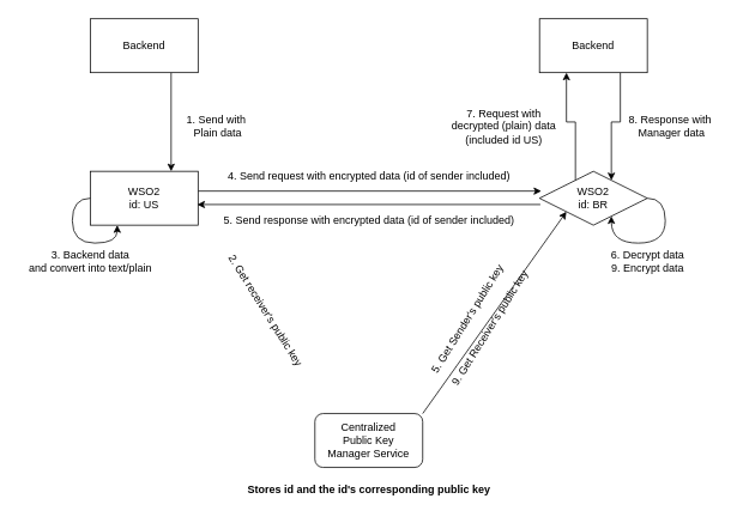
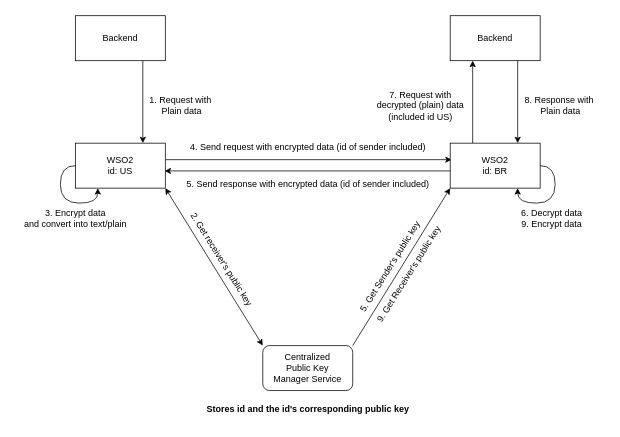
  <mxCell id="0" />
  <mxCell id="1" parent="0" />
  <mxCell id="2" style="edgeStyle=orthogonalEdgeStyle;rounded=0;orthogonalLoop=1;jettySize=auto;html=1;exitX=0.75;exitY=1;exitDx=0;exitDy=0;entryX=0.75;entryY=0;entryDx=0;entryDy=0;" edge="1" parent="1" source="3" target="8"><mxGeometry relative="1" as="geometry" /></mxCell>
  <mxCell id="3" value="Backend" style="whiteSpace=wrap;html=1;" vertex="1" parent="1"><mxGeometry x="100" y="20" width="120" height="60" as="geometry" /></mxCell>
  <mxCell id="4" style="edgeStyle=orthogonalEdgeStyle;rounded=0;orthogonalLoop=1;jettySize=auto;html=1;exitX=0.75;exitY=1;exitDx=0;exitDy=0;entryX=0.75;entryY=0;entryDx=0;entryDy=0;" edge="1" parent="1" source="5" target="12"><mxGeometry relative="1" as="geometry" /></mxCell>
  <mxCell id="5" value="Backend" style="whiteSpace=wrap;html=1;" vertex="1" parent="1"><mxGeometry x="600" y="20" width="120" height="60" as="geometry" /></mxCell>
  <mxCell id="6" style="edgeStyle=orthogonalEdgeStyle;rounded=0;orthogonalLoop=1;jettySize=auto;html=1;exitX=1;exitY=0.367;exitDx=0;exitDy=0;entryX=0.017;entryY=0.367;entryDx=0;entryDy=0;exitPerimeter=0;entryPerimeter=0;" edge="1" parent="1" source="8" target="12"><mxGeometry relative="1" as="geometry" /></mxCell>
+ <mxCell id="7" style="rounded=0;orthogonalLoop=1;jettySize=auto;html=1;exitX=1;exitY=1;exitDx=0;exitDy=0;entryX=0;entryY=0;entryDx=0;entryDy=0;startArrow=classic;startFill=1;" edge="1" parent="1" source="8" target="13"><mxGeometry relative="1" as="geometry" /></mxCell>
  <mxCell id="8" value="&lt;span id=&quot;selected_text&quot;&gt;&lt;/span&gt;&lt;span id=&quot;selected_text&quot;&gt;&lt;/span&gt;WSO2&lt;div&gt;id: US&lt;/div&gt;" style="whiteSpace=wrap;html=1;" vertex="1" parent="1"><mxGeometry x="100" y="190" width="120" height="60" as="geometry" /></mxCell>
  <mxCell id="9" style="edgeStyle=orthogonalEdgeStyle;rounded=0;orthogonalLoop=1;jettySize=auto;html=1;exitX=0.008;exitY=0.617;exitDx=0;exitDy=0;entryX=0.992;entryY=0.617;entryDx=0;entryDy=0;exitPerimeter=0;entryPerimeter=0;" edge="1" parent="1" source="12" target="8"><mxGeometry relative="1" as="geometry" /></mxCell>
  <mxCell id="10" style="rounded=0;orthogonalLoop=1;jettySize=auto;html=1;exitX=0;exitY=1;exitDx=0;exitDy=0;entryX=1;entryY=0;entryDx=0;entryDy=0;startArrow=classic;startFill=1;endArrow=none;" edge="1" parent="1" source="12" target="13"><mxGeometry relative="1" as="geometry" /></mxCell>
  <mxCell id="11" style="edgeStyle=orthogonalEdgeStyle;rounded=0;orthogonalLoop=1;jettySize=auto;html=1;exitX=0.25;exitY=0;exitDx=0;exitDy=0;entryX=0.25;entryY=1;entryDx=0;entryDy=0;" edge="1" parent="1" source="12" target="5"><mxGeometry relative="1" as="geometry" /></mxCell>
- <mxCell id="12" value="&lt;span id=&quot;selected_text&quot;&gt;&lt;/span&gt;&lt;span id=&quot;selected_text&quot;&gt;&lt;/span&gt;&lt;span id=&quot;selected_text&quot;&gt;&lt;/span&gt;&lt;span id=&quot;selected_text&quot;&gt;&lt;/span&gt;&lt;span id=&quot;selected_text&quot;&gt;&lt;/span&gt;&lt;span id=&quot;selected_text&quot;&gt;&lt;/span&gt;WSO2&lt;div&gt;id: BR&lt;/div&gt;" style="rhombus;whiteSpace=wrap;html=1;" vertex="1" parent="1"><mxGeometry x="600" y="190" width="120" height="60" as="geometry" /></mxCell>
+ <mxCell id="12" value="&lt;span id=&quot;selected_text&quot;&gt;&lt;/span&gt;&lt;span id=&quot;selected_text&quot;&gt;&lt;/span&gt;&lt;span id=&quot;selected_text&quot;&gt;&lt;/span&gt;&lt;span id=&quot;selected_text&quot;&gt;&lt;/span&gt;&lt;span id=&quot;selected_text&quot;&gt;&lt;/span&gt;&lt;span id=&quot;selected_text&quot;&gt;&lt;/span&gt;WSO2&lt;div&gt;id: BR&lt;/div&gt;" style="whiteSpace=wrap;html=1;" vertex="1" parent="1"><mxGeometry x="600" y="190" width="120" height="60" as="geometry" /></mxCell>
  <mxCell id="13" value="Centralized&lt;br&gt;Public Key&lt;br&gt;Manager Service" style="whiteSpace=wrap;html=1;rounded=1;" vertex="1" parent="1"><mxGeometry x="350" y="460" width="120" height="60" as="geometry" /></mxCell>
- <mxCell id="14" value="&lt;span id=&quot;selected_text&quot;&gt;&lt;/span&gt;&lt;span id=&quot;selected_text&quot;&gt;&lt;/span&gt;&lt;span id=&quot;selected_text&quot;&gt;&lt;/span&gt;1. Send with&lt;br&gt;&amp;nbsp;Plain data" style="text;html=1;align=center;verticalAlign=middle;resizable=0;points=[];autosize=1;strokeColor=none;fillColor=none;" vertex="1" parent="1"><mxGeometry x="185" y="120" width="110" height="40" as="geometry" /></mxCell>
+ <mxCell id="14" value="&lt;span id=&quot;selected_text&quot;&gt;&lt;/span&gt;&lt;span id=&quot;selected_text&quot;&gt;&lt;/span&gt;&lt;span id=&quot;selected_text&quot;&gt;&lt;/span&gt;1. Request with&lt;br&gt;&amp;nbsp;Plain data" style="text;html=1;align=center;verticalAlign=middle;resizable=0;points=[];autosize=1;strokeColor=none;fillColor=none;" vertex="1" parent="1"><mxGeometry x="185" y="120" width="110" height="40" as="geometry" /></mxCell>
  <mxCell id="15" style="edgeStyle=orthogonalEdgeStyle;rounded=0;orthogonalLoop=1;jettySize=auto;html=1;exitX=0;exitY=0.5;exitDx=0;exitDy=0;entryX=0.25;entryY=1;entryDx=0;entryDy=0;curved=1;" edge="1" parent="1" source="8" target="8"><mxGeometry relative="1" as="geometry" /></mxCell>
- <mxCell id="16" value="&lt;span id=&quot;selected_text&quot;&gt;&lt;/span&gt;&lt;span id=&quot;selected_text&quot;&gt;&lt;/span&gt;&lt;span id=&quot;selected_text&quot;&gt;&lt;/span&gt;&lt;span id=&quot;selected_text&quot;&gt;&lt;/span&gt;&lt;span id=&quot;selected_text&quot;&gt;&lt;/span&gt;3. Backend data&lt;br&gt;and convert into text/plain" style="text;html=1;align=center;verticalAlign=middle;resizable=0;points=[];autosize=1;strokeColor=none;fillColor=none;" vertex="1" parent="1"><mxGeometry x="20" y="270" width="160" height="40" as="geometry" /></mxCell>
+ <mxCell id="16" value="&lt;span id=&quot;selected_text&quot;&gt;&lt;/span&gt;&lt;span id=&quot;selected_text&quot;&gt;&lt;/span&gt;&lt;span id=&quot;selected_text&quot;&gt;&lt;/span&gt;&lt;span id=&quot;selected_text&quot;&gt;&lt;/span&gt;&lt;span id=&quot;selected_text&quot;&gt;&lt;/span&gt;3. Encrypt data&lt;br&gt;and convert into text/plain" style="text;html=1;align=center;verticalAlign=middle;resizable=0;points=[];autosize=1;strokeColor=none;fillColor=none;" vertex="1" parent="1"><mxGeometry x="20" y="270" width="160" height="40" as="geometry" /></mxCell>
  <mxCell id="17" value="&lt;span id=&quot;selected_text&quot;&gt;&lt;/span&gt;4. Send request with encrypted data (id of sender included)" style="text;html=1;align=center;verticalAlign=middle;resizable=0;points=[];autosize=1;strokeColor=none;fillColor=none;" vertex="1" parent="1"><mxGeometry x="240" y="180" width="340" height="30" as="geometry" /></mxCell>
  <mxCell id="18" value="&lt;span id=&quot;selected_text&quot;&gt;&lt;/span&gt;&lt;span id=&quot;selected_text&quot;&gt;&lt;/span&gt;&lt;span id=&quot;selected_text&quot;&gt;&lt;/span&gt;&lt;span id=&quot;selected_text&quot;&gt;&lt;/span&gt;&lt;span id=&quot;selected_text&quot;&gt;&lt;/span&gt;&lt;span id=&quot;selected_text&quot;&gt;&lt;/span&gt;&lt;span id=&quot;selected_text&quot;&gt;&lt;/span&gt;&lt;span id=&quot;selected_text&quot;&gt;&lt;/span&gt;&lt;span id=&quot;selected_text&quot;&gt;&lt;/span&gt;&lt;span id=&quot;selected_text&quot;&gt;&lt;/span&gt;&lt;span id=&quot;selected_text&quot;&gt;&lt;/span&gt;&lt;span id=&quot;selected_text&quot;&gt;&lt;/span&gt;&lt;span id=&quot;selected_text&quot;&gt;&lt;/span&gt;&lt;span id=&quot;selected_text&quot;&gt;&lt;/span&gt;&lt;span id=&quot;selected_text&quot;&gt;&lt;/span&gt;&lt;span id=&quot;selected_text&quot;&gt;&lt;/span&gt;&lt;span id=&quot;selected_text&quot;&gt;&lt;/span&gt;&lt;span id=&quot;selected_text&quot;&gt;&lt;/span&gt;&lt;span id=&quot;selected_text&quot;&gt;&lt;/span&gt;&lt;span id=&quot;selected_text&quot;&gt;&lt;/span&gt;&lt;span id=&quot;selected_text&quot;&gt;&lt;/span&gt;2. Get receiver's public key" style="text;html=1;align=center;verticalAlign=middle;resizable=0;points=[];autosize=1;strokeColor=none;fillColor=none;rotation=58;" vertex="1" parent="1"><mxGeometry x="210" y="330" width="170" height="30" as="geometry" /></mxCell>
  <mxCell id="19" value="&lt;span id=&quot;selected_text&quot;&gt;&lt;/span&gt;&lt;span id=&quot;selected_text&quot;&gt;&lt;/span&gt;&lt;span id=&quot;selected_text&quot;&gt;&lt;/span&gt;&lt;span id=&quot;selected_text&quot;&gt;&lt;/span&gt;&lt;span id=&quot;selected_text&quot;&gt;&lt;/span&gt;&lt;span id=&quot;selected_text&quot;&gt;&lt;/span&gt;&lt;span id=&quot;selected_text&quot;&gt;&lt;/span&gt;&lt;span id=&quot;selected_text&quot;&gt;&lt;/span&gt;&lt;span id=&quot;selected_text&quot;&gt;&lt;/span&gt;&lt;span id=&quot;selected_text&quot;&gt;&lt;/span&gt;&lt;span id=&quot;selected_text&quot;&gt;&lt;/span&gt;&lt;span id=&quot;selected_text&quot;&gt;&lt;/span&gt;&lt;span id=&quot;selected_text&quot;&gt;&lt;/span&gt;&lt;span id=&quot;selected_text&quot;&gt;&lt;/span&gt;&lt;span id=&quot;selected_text&quot;&gt;&lt;/span&gt;&lt;span id=&quot;selected_text&quot;&gt;&lt;/span&gt;&lt;span id=&quot;selected_text&quot;&gt;&lt;/span&gt;5. Send &lt;span id=&quot;selected_text&quot;&gt;&lt;/span&gt;response with encrypted data (id of &lt;span id=&quot;selected_text&quot;&gt;&lt;/span&gt;sender included)" style="text;html=1;align=center;verticalAlign=middle;resizable=0;points=[];autosize=1;strokeColor=none;fillColor=none;" vertex="1" parent="1"><mxGeometry x="235" y="230" width="350" height="30" as="geometry" /></mxCell>
  <mxCell id="20" value="&lt;span id=&quot;selected_text&quot;&gt;&lt;/span&gt;&lt;span id=&quot;selected_text&quot;&gt;&lt;/span&gt;&lt;span id=&quot;selected_text&quot;&gt;&lt;/span&gt;&lt;span id=&quot;selected_text&quot;&gt;&lt;/span&gt;&lt;span id=&quot;selected_text&quot;&gt;&lt;/span&gt;&lt;span id=&quot;selected_text&quot;&gt;&lt;/span&gt;&lt;span id=&quot;selected_text&quot;&gt;&lt;/span&gt;Stores id and the id's corresponding public key" style="text;html=1;align=center;verticalAlign=middle;resizable=0;points=[];autosize=1;strokeColor=none;fillColor=none;fontStyle=1" vertex="1" parent="1"><mxGeometry x="275" y="530" width="270" height="30" as="geometry" /></mxCell>
  <mxCell id="21" value="5. Get Sender's public key" style="text;html=1;align=center;verticalAlign=middle;resizable=0;points=[];autosize=1;strokeColor=none;fillColor=none;rotation=-58;" vertex="1" parent="1"><mxGeometry x="440" y="340" width="160" height="30" as="geometry" /></mxCell>
  <mxCell id="22" style="edgeStyle=orthogonalEdgeStyle;rounded=0;orthogonalLoop=1;jettySize=auto;html=1;exitX=1;exitY=0.5;exitDx=0;exitDy=0;entryX=0.75;entryY=1;entryDx=0;entryDy=0;curved=1;" edge="1" parent="1" source="12" target="12"><mxGeometry relative="1" as="geometry" /></mxCell>
- <mxCell id="23" value="&lt;span id=&quot;selected_text&quot;&gt;&lt;/span&gt;&lt;span id=&quot;selected_text&quot;&gt;&lt;/span&gt;&lt;span id=&quot;selected_text&quot;&gt;&lt;/span&gt;&lt;span id=&quot;selected_text&quot;&gt;&lt;/span&gt;6. &lt;span id=&quot;selected_text&quot;&gt;&lt;/span&gt;Decrypt data&lt;br&gt;&lt;div&gt;9. Encrypt data&lt;/div&gt;" style="text;html=1;align=center;verticalAlign=middle;resizable=0;points=[];autosize=1;strokeColor=none;fillColor=none;" vertex="1" parent="1"><mxGeometry x="670" y="270" width="100" height="40" as="geometry" /></mxCell>
+ <mxCell id="23" value="&lt;span id=&quot;selected_text&quot;&gt;&lt;/span&gt;&lt;span id=&quot;selected_text&quot;&gt;&lt;/span&gt;&lt;span id=&quot;selected_text&quot;&gt;&lt;/span&gt;&lt;span id=&quot;selected_text&quot;&gt;&lt;/span&gt;6. &lt;span id=&quot;selected_text&quot;&gt;&lt;/span&gt;Decrypt data&lt;br&gt;&lt;div&gt;9. Encrypt data&lt;/div&gt;" style="text;html=1;align=center;verticalAlign=middle;resizable=0;points=[];autosize=1;strokeColor=none;fillColor=none;" vertex="1" parent="1"><mxGeometry x="685" y="270" width="100" height="40" as="geometry" /></mxCell>
  <mxCell id="24" value="&lt;span id=&quot;selected_text&quot;&gt;&lt;/span&gt;&lt;span id=&quot;selected_text&quot;&gt;&lt;/span&gt;&lt;span id=&quot;selected_text&quot;&gt;&lt;/span&gt;&lt;span id=&quot;selected_text&quot;&gt;&lt;/span&gt;&lt;span id=&quot;selected_text&quot;&gt;&lt;/span&gt;&lt;span id=&quot;selected_text&quot;&gt;&lt;/span&gt;&lt;span id=&quot;selected_text&quot;&gt;&lt;/span&gt;&lt;span id=&quot;selected_text&quot;&gt;&lt;/span&gt;7. Request with&lt;br&gt;&lt;span id=&quot;selected_text&quot;&gt;&lt;/span&gt;decrypted (plain) data&lt;br&gt;(included id US)" style="text;html=1;align=center;verticalAlign=middle;resizable=0;points=[];autosize=1;strokeColor=none;fillColor=none;" vertex="1" parent="1"><mxGeometry x="490" y="110" width="140" height="60" as="geometry" /></mxCell>
- <mxCell id="25" value="8. &lt;span id=&quot;selected_text&quot;&gt;&lt;/span&gt;Response with&lt;br&gt;&amp;nbsp;Manager data" style="text;html=1;align=center;verticalAlign=middle;resizable=0;points=[];autosize=1;strokeColor=none;fillColor=none;" vertex="1" parent="1"><mxGeometry x="685" y="120" width="120" height="40" as="geometry" /></mxCell>
+ <mxCell id="25" value="8. &lt;span id=&quot;selected_text&quot;&gt;&lt;/span&gt;Response with&lt;br&gt;&amp;nbsp;Plain data" style="text;html=1;align=center;verticalAlign=middle;resizable=0;points=[];autosize=1;strokeColor=none;fillColor=none;" vertex="1" parent="1"><mxGeometry x="685" y="120" width="120" height="40" as="geometry" /></mxCell>
  <mxCell id="26" value="9. Get Receiver's public key" style="text;html=1;align=center;verticalAlign=middle;resizable=0;points=[];autosize=1;strokeColor=none;fillColor=none;rotation=-58;" vertex="1" parent="1"><mxGeometry x="460" y="350" width="170" height="30" as="geometry" /></mxCell>
